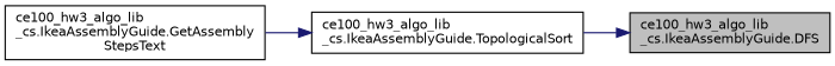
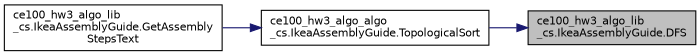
  digraph {
    rankdir=RL
    node [color=black fillcolor=white fontname=Helvetica fontsize=10 shape=record style=filled]
    edge [color=midnightblue dir=back fontname=Helvetica fontsize=10 labelfontname=Helvetica labelfontsize=10 style=solid]
    n1 [fillcolor=grey75 fontcolor=black height=0.2 label="ce100_hw3_algo_lib\l_cs.IkeaAssemblyGuide.DFS" width=0.4]
-   n2 [height=0.2 label="ce100_hw3_algo_lib\l_cs.IkeaAssemblyGuide.TopologicalSort" width=0.4]
+   n2 [height=0.2 label="ce100_hw3_algo_algo\l_cs.IkeaAssemblyGuide.TopologicalSort" width=0.4]
    n3 [height=0.2 label="ce100_hw3_algo_lib\l_cs.IkeaAssemblyGuide.GetAssembly\lStepsText" width=0.4]
    n1 -> n2
    n2 -> n3
  }
